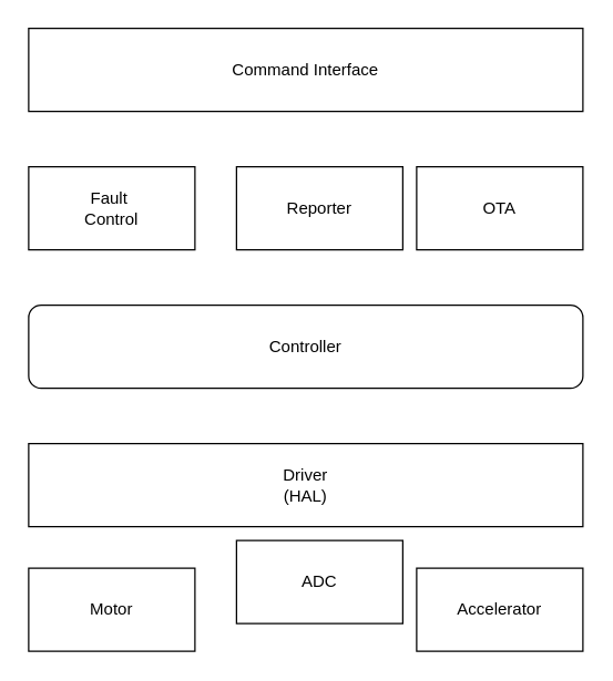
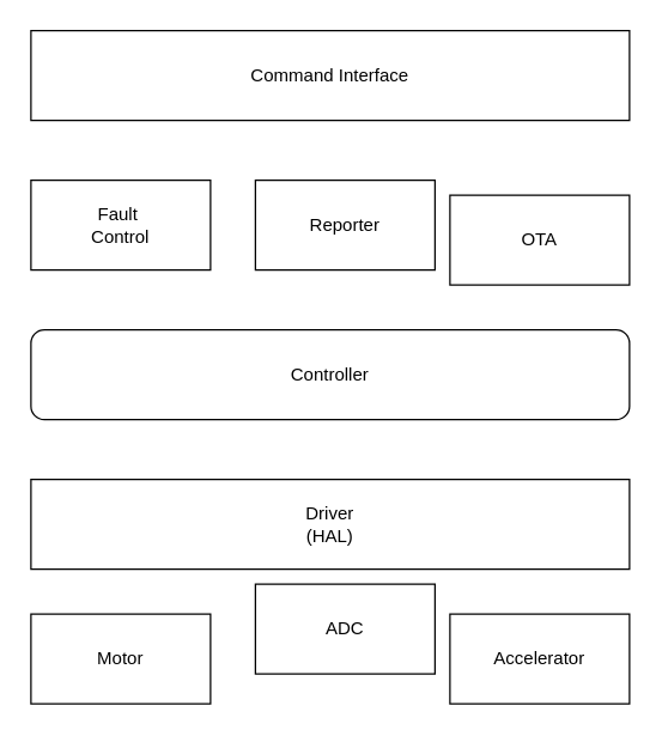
  <mxCell id="0" />
  <mxCell id="1" parent="0" />
  <mxCell id="2" value="Command Interface&lt;br&gt;" style="rounded=0;whiteSpace=wrap;html=1;" vertex="1" parent="1"><mxGeometry x="20" y="20" width="400" height="60" as="geometry" /></mxCell>
  <mxCell id="3" value="Fault&amp;nbsp;&lt;br&gt;Control" style="rounded=0;whiteSpace=wrap;html=1;" vertex="1" parent="1"><mxGeometry x="20" y="120" width="120" height="60" as="geometry" /></mxCell>
  <mxCell id="4" value="Reporter" style="rounded=0;whiteSpace=wrap;html=1;" vertex="1" parent="1"><mxGeometry x="170" y="120" width="120" height="60" as="geometry" /></mxCell>
- <mxCell id="5" value="OTA" style="rounded=0;whiteSpace=wrap;html=1;" vertex="1" parent="1"><mxGeometry x="300" y="120" width="120" height="60" as="geometry" /></mxCell>
+ <mxCell id="5" value="OTA" style="rounded=0;whiteSpace=wrap;html=1;" vertex="1" parent="1"><mxGeometry x="300" y="130" width="120" height="60" as="geometry" /></mxCell>
  <mxCell id="6" value="Controller" style="whiteSpace=wrap;html=1;rounded=1;" vertex="1" parent="1"><mxGeometry x="20" y="220" width="400" height="60" as="geometry" /></mxCell>
  <mxCell id="7" value="Driver&lt;br&gt;(HAL)" style="rounded=0;whiteSpace=wrap;html=1;" vertex="1" parent="1"><mxGeometry x="20" y="320" width="400" height="60" as="geometry" /></mxCell>
  <mxCell id="8" value="Motor" style="rounded=0;whiteSpace=wrap;html=1;" vertex="1" parent="1"><mxGeometry x="20" y="410" width="120" height="60" as="geometry" /></mxCell>
  <mxCell id="9" value="ADC" style="rounded=0;whiteSpace=wrap;html=1;" vertex="1" parent="1"><mxGeometry x="170" y="390" width="120" height="60" as="geometry" /></mxCell>
  <mxCell id="10" value="Accelerator" style="rounded=0;whiteSpace=wrap;html=1;" vertex="1" parent="1"><mxGeometry x="300" y="410" width="120" height="60" as="geometry" /></mxCell>
